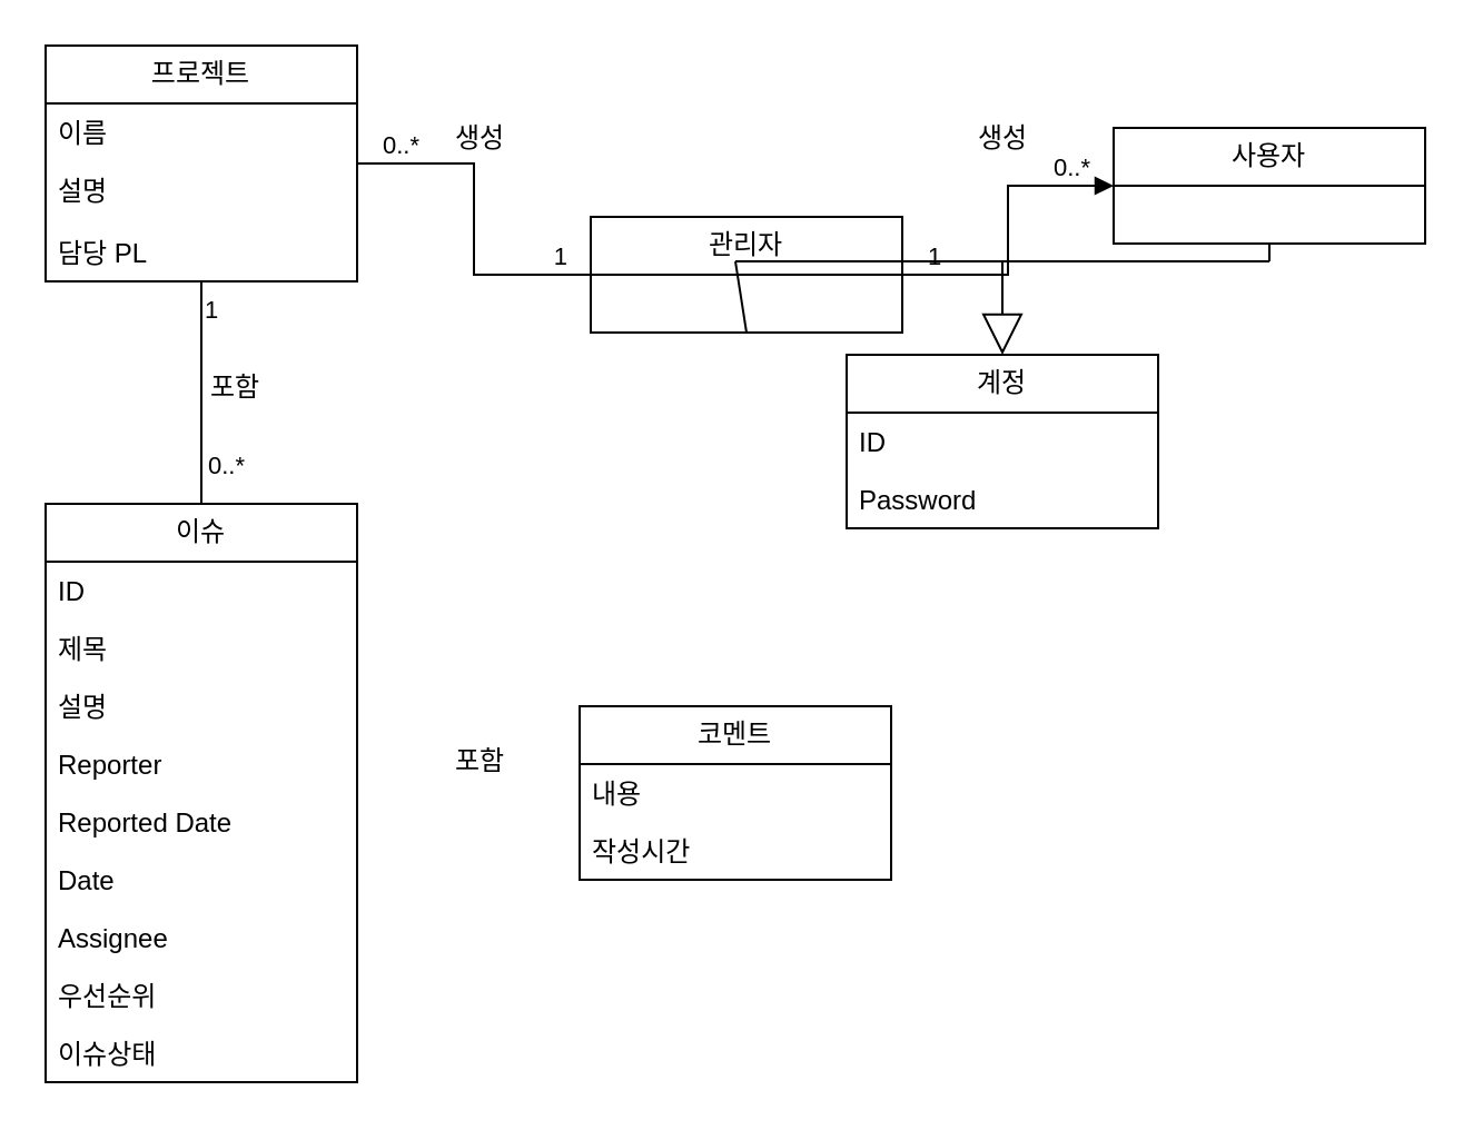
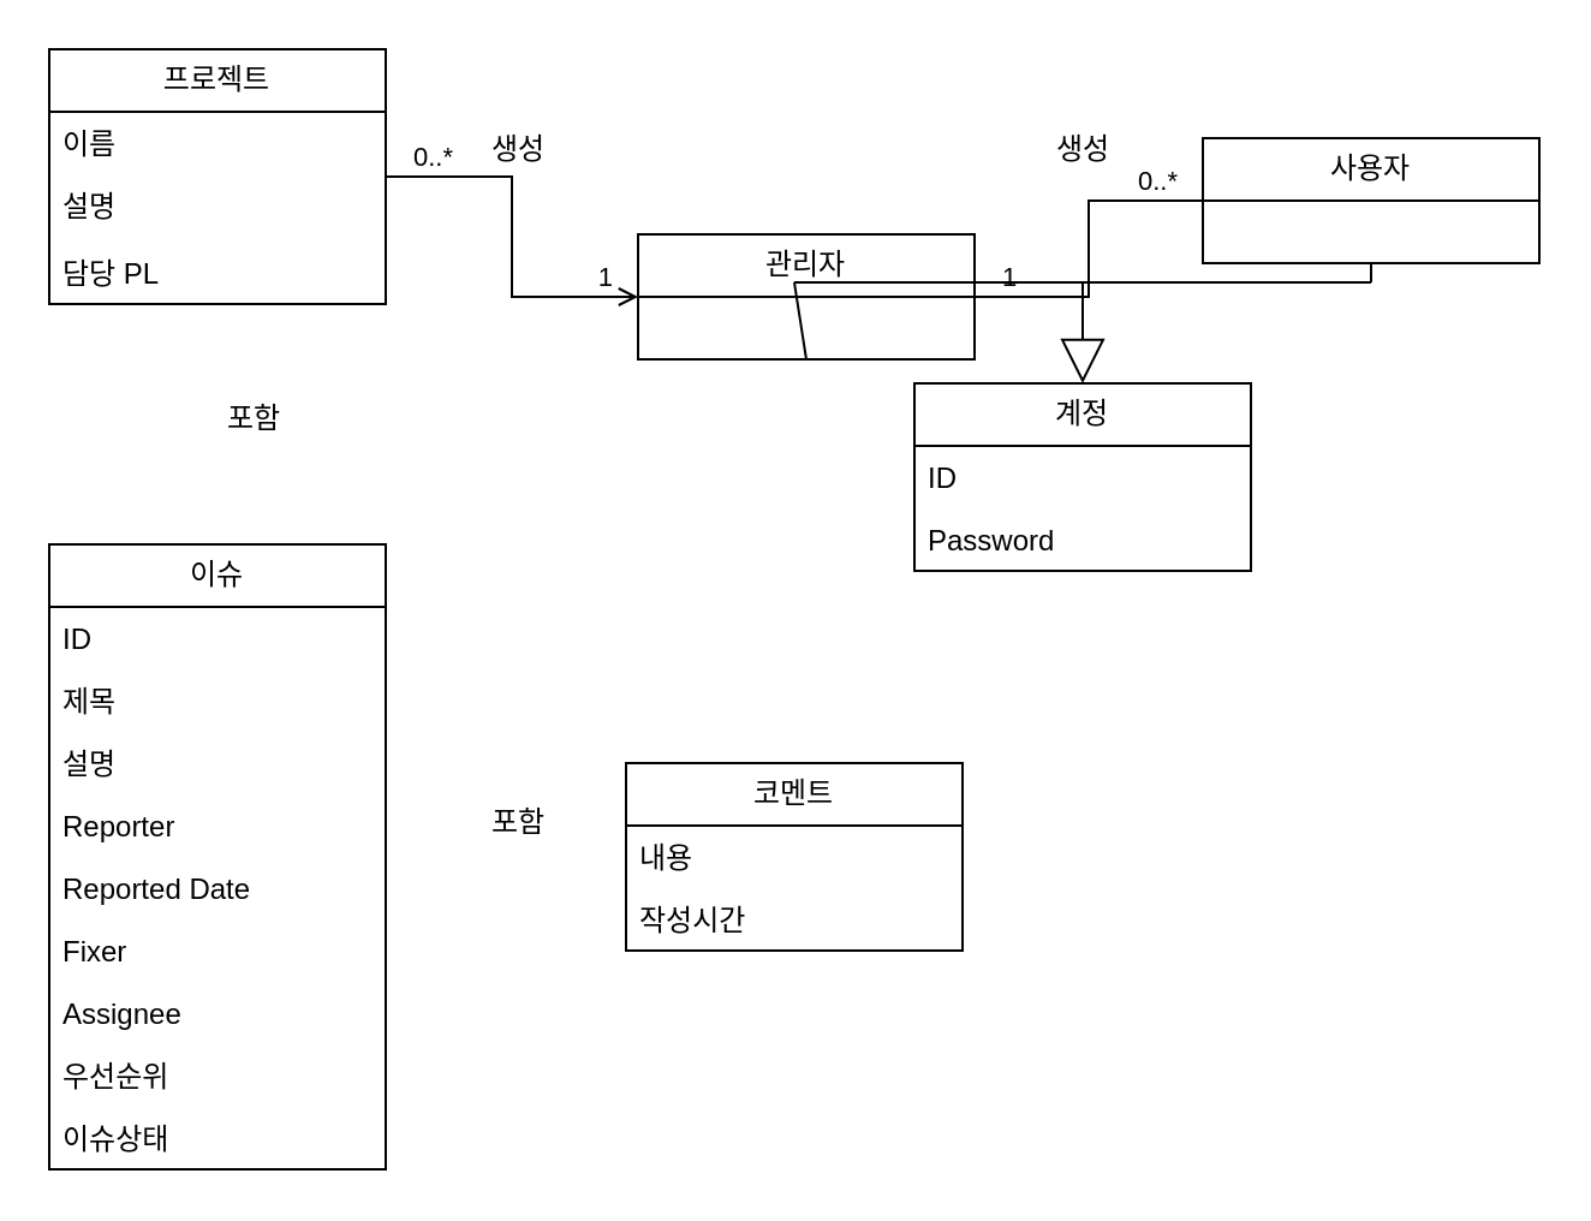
  <mxCell id="0" />
  <mxCell id="1" parent="0" />
  <mxCell id="2" value="관리자" style="swimlane;fontStyle=0;childLayout=stackLayout;horizontal=1;startSize=26;fillColor=none;horizontalStack=0;resizeParent=1;resizeParentMax=0;resizeLast=0;collapsible=1;marginBottom=0;whiteSpace=wrap;html=1;" vertex="1" parent="1"><mxGeometry x="265" y="97" width="140" height="52" as="geometry"><mxRectangle x="340" y="330" width="100" height="30" as="alternateBounds" /></mxGeometry></mxCell>
  <mxCell id="3" value="사용자" style="swimlane;fontStyle=0;childLayout=stackLayout;horizontal=1;startSize=26;fillColor=none;horizontalStack=0;resizeParent=1;resizeParentMax=0;resizeLast=0;collapsible=1;marginBottom=0;whiteSpace=wrap;html=1;" vertex="1" parent="1"><mxGeometry x="500" y="57" width="140" height="52" as="geometry" /></mxCell>
  <mxCell id="4" value="프로젝트" style="swimlane;fontStyle=0;childLayout=stackLayout;horizontal=1;startSize=26;fillColor=none;horizontalStack=0;resizeParent=1;resizeParentMax=0;resizeLast=0;collapsible=1;marginBottom=0;whiteSpace=wrap;html=1;" vertex="1" parent="1"><mxGeometry x="20" y="20" width="140" height="106" as="geometry" /></mxCell>
  <mxCell id="5" value="이름" style="text;strokeColor=none;fillColor=none;align=left;verticalAlign=top;spacingLeft=4;spacingRight=4;overflow=hidden;rotatable=0;points=[[0,0.5],[1,0.5]];portConstraint=eastwest;whiteSpace=wrap;html=1;" vertex="1" parent="4"><mxGeometry y="26" width="140" height="26" as="geometry" /></mxCell>
  <mxCell id="6" value="설명" style="text;strokeColor=none;fillColor=none;align=left;verticalAlign=top;spacingLeft=4;spacingRight=4;overflow=hidden;rotatable=0;points=[[0,0.5],[1,0.5]];portConstraint=eastwest;whiteSpace=wrap;html=1;" vertex="1" parent="4"><mxGeometry y="52" width="140" height="28" as="geometry" /></mxCell>
  <mxCell id="7" value="담당 PL" style="text;strokeColor=none;fillColor=none;align=left;verticalAlign=top;spacingLeft=4;spacingRight=4;overflow=hidden;rotatable=0;points=[[0,0.5],[1,0.5]];portConstraint=eastwest;whiteSpace=wrap;html=1;" vertex="1" parent="4"><mxGeometry y="80" width="140" height="26" as="geometry" /></mxCell>
  <mxCell id="8" value="이슈" style="swimlane;fontStyle=0;childLayout=stackLayout;horizontal=1;startSize=26;fillColor=none;horizontalStack=0;resizeParent=1;resizeParentMax=0;resizeLast=0;collapsible=1;marginBottom=0;whiteSpace=wrap;html=1;" vertex="1" parent="1"><mxGeometry x="20" y="226" width="140" height="260" as="geometry" /></mxCell>
  <mxCell id="9" value="ID" style="text;strokeColor=none;fillColor=none;align=left;verticalAlign=top;spacingLeft=4;spacingRight=4;overflow=hidden;rotatable=0;points=[[0,0.5],[1,0.5]];portConstraint=eastwest;whiteSpace=wrap;html=1;" vertex="1" parent="8"><mxGeometry y="26" width="140" height="26" as="geometry" /></mxCell>
  <mxCell id="10" value="제목" style="text;strokeColor=none;fillColor=none;align=left;verticalAlign=top;spacingLeft=4;spacingRight=4;overflow=hidden;rotatable=0;points=[[0,0.5],[1,0.5]];portConstraint=eastwest;whiteSpace=wrap;html=1;" vertex="1" parent="8"><mxGeometry y="52" width="140" height="26" as="geometry" /></mxCell>
  <mxCell id="11" value="설명" style="text;strokeColor=none;fillColor=none;align=left;verticalAlign=top;spacingLeft=4;spacingRight=4;overflow=hidden;rotatable=0;points=[[0,0.5],[1,0.5]];portConstraint=eastwest;whiteSpace=wrap;html=1;" vertex="1" parent="8"><mxGeometry y="78" width="140" height="26" as="geometry" /></mxCell>
  <mxCell id="12" value="Reporter" style="text;strokeColor=none;fillColor=none;align=left;verticalAlign=top;spacingLeft=4;spacingRight=4;overflow=hidden;rotatable=0;points=[[0,0.5],[1,0.5]];portConstraint=eastwest;whiteSpace=wrap;html=1;" vertex="1" parent="8"><mxGeometry y="104" width="140" height="26" as="geometry" /></mxCell>
  <mxCell id="13" value="Reported Date" style="text;strokeColor=none;fillColor=none;align=left;verticalAlign=top;spacingLeft=4;spacingRight=4;overflow=hidden;rotatable=0;points=[[0,0.5],[1,0.5]];portConstraint=eastwest;whiteSpace=wrap;html=1;" vertex="1" parent="8"><mxGeometry y="130" width="140" height="26" as="geometry" /></mxCell>
- <mxCell id="14" value="Date" style="text;strokeColor=none;fillColor=none;align=left;verticalAlign=top;spacingLeft=4;spacingRight=4;overflow=hidden;rotatable=0;points=[[0,0.5],[1,0.5]];portConstraint=eastwest;whiteSpace=wrap;html=1;" vertex="1" parent="8"><mxGeometry y="156" width="140" height="26" as="geometry" /></mxCell>
+ <mxCell id="14" value="Fixer" style="text;strokeColor=none;fillColor=none;align=left;verticalAlign=top;spacingLeft=4;spacingRight=4;overflow=hidden;rotatable=0;points=[[0,0.5],[1,0.5]];portConstraint=eastwest;whiteSpace=wrap;html=1;" vertex="1" parent="8"><mxGeometry y="156" width="140" height="26" as="geometry" /></mxCell>
  <mxCell id="15" value="Assignee" style="text;strokeColor=none;fillColor=none;align=left;verticalAlign=top;spacingLeft=4;spacingRight=4;overflow=hidden;rotatable=0;points=[[0,0.5],[1,0.5]];portConstraint=eastwest;whiteSpace=wrap;html=1;" vertex="1" parent="8"><mxGeometry y="182" width="140" height="26" as="geometry" /></mxCell>
  <mxCell id="16" value="우선순위" style="text;strokeColor=none;fillColor=none;align=left;verticalAlign=top;spacingLeft=4;spacingRight=4;overflow=hidden;rotatable=0;points=[[0,0.5],[1,0.5]];portConstraint=eastwest;whiteSpace=wrap;html=1;" vertex="1" parent="8"><mxGeometry y="208" width="140" height="26" as="geometry" /></mxCell>
  <mxCell id="17" value="이슈상태" style="text;strokeColor=none;fillColor=none;align=left;verticalAlign=top;spacingLeft=4;spacingRight=4;overflow=hidden;rotatable=0;points=[[0,0.5],[1,0.5]];portConstraint=eastwest;whiteSpace=wrap;html=1;" vertex="1" parent="8"><mxGeometry y="234" width="140" height="26" as="geometry" /></mxCell>
  <mxCell id="18" value="계정" style="swimlane;fontStyle=0;childLayout=stackLayout;horizontal=1;startSize=26;fillColor=none;horizontalStack=0;resizeParent=1;resizeParentMax=0;resizeLast=0;collapsible=1;marginBottom=0;whiteSpace=wrap;html=1;" vertex="1" parent="1"><mxGeometry x="380" y="159" width="140" height="78" as="geometry" /></mxCell>
  <mxCell id="19" value="ID" style="text;strokeColor=none;fillColor=none;align=left;verticalAlign=top;spacingLeft=4;spacingRight=4;overflow=hidden;rotatable=0;points=[[0,0.5],[1,0.5]];portConstraint=eastwest;whiteSpace=wrap;html=1;" vertex="1" parent="18"><mxGeometry y="26" width="140" height="26" as="geometry" /></mxCell>
  <mxCell id="20" value="Password" style="text;strokeColor=none;fillColor=none;align=left;verticalAlign=top;spacingLeft=4;spacingRight=4;overflow=hidden;rotatable=0;points=[[0,0.5],[1,0.5]];portConstraint=eastwest;whiteSpace=wrap;html=1;" vertex="1" parent="18"><mxGeometry y="52" width="140" height="26" as="geometry" /></mxCell>
  <mxCell id="21" value="코멘트" style="swimlane;fontStyle=0;childLayout=stackLayout;horizontal=1;startSize=26;fillColor=none;horizontalStack=0;resizeParent=1;resizeParentMax=0;resizeLast=0;collapsible=1;marginBottom=0;whiteSpace=wrap;html=1;" vertex="1" parent="1"><mxGeometry x="260" y="317" width="140" height="78" as="geometry" /></mxCell>
  <mxCell id="22" value="내용" style="text;strokeColor=none;fillColor=none;align=left;verticalAlign=top;spacingLeft=4;spacingRight=4;overflow=hidden;rotatable=0;points=[[0,0.5],[1,0.5]];portConstraint=eastwest;whiteSpace=wrap;html=1;" vertex="1" parent="21"><mxGeometry y="26" width="140" height="26" as="geometry" /></mxCell>
  <mxCell id="23" value="작성시간" style="text;strokeColor=none;fillColor=none;align=left;verticalAlign=top;spacingLeft=4;spacingRight=4;overflow=hidden;rotatable=0;points=[[0,0.5],[1,0.5]];portConstraint=eastwest;whiteSpace=wrap;html=1;" vertex="1" parent="21"><mxGeometry y="52" width="140" height="26" as="geometry" /></mxCell>
- <mxCell id="24" value="" style="endArrow=none;html=1;edgeStyle=orthogonalEdgeStyle;rounded=0;entryX=0;entryY=0.5;entryDx=0;entryDy=0;" edge="1" parent="1" source="4" target="2"><mxGeometry relative="1" as="geometry"><mxPoint x="260" y="197" as="sourcePoint" /><mxPoint x="420" y="197" as="targetPoint" /></mxGeometry></mxCell>
+ <mxCell id="24" value="" style="endArrow=open;html=1;edgeStyle=orthogonalEdgeStyle;rounded=0;entryX=0;entryY=0.5;entryDx=0;entryDy=0;" edge="1" parent="1" source="4" target="2"><mxGeometry relative="1" as="geometry"><mxPoint x="260" y="197" as="sourcePoint" /><mxPoint x="420" y="197" as="targetPoint" /></mxGeometry></mxCell>
  <mxCell id="25" value="0..*" style="edgeLabel;resizable=0;html=1;align=left;verticalAlign=bottom;" connectable="0" vertex="1" parent="24"><mxGeometry x="-1" relative="1" as="geometry"><mxPoint x="10" as="offset" /></mxGeometry></mxCell>
  <mxCell id="26" value="1" style="edgeLabel;resizable=0;html=1;align=right;verticalAlign=bottom;" connectable="0" vertex="1" parent="24"><mxGeometry x="1" relative="1" as="geometry"><mxPoint x="-10" as="offset" /></mxGeometry></mxCell>
  <mxCell id="27" value="생성" style="text;html=1;align=center;verticalAlign=middle;resizable=0;points=[];autosize=1;strokeColor=none;fillColor=none;" vertex="1" parent="1"><mxGeometry x="190" y="47" width="50" height="30" as="geometry" /></mxCell>
- <mxCell id="28" value="" style="endArrow=block;html=1;edgeStyle=orthogonalEdgeStyle;rounded=0;exitX=1;exitY=0.5;exitDx=0;exitDy=0;entryX=0;entryY=0.5;entryDx=0;entryDy=0;" edge="1" parent="1" source="2" target="3"><mxGeometry relative="1" as="geometry"><mxPoint x="280" y="187" as="sourcePoint" /><mxPoint x="440" y="187" as="targetPoint" /></mxGeometry></mxCell>
+ <mxCell id="28" value="" style="endArrow=none;html=1;edgeStyle=orthogonalEdgeStyle;rounded=0;exitX=1;exitY=0.5;exitDx=0;exitDy=0;entryX=0;entryY=0.5;entryDx=0;entryDy=0;" edge="1" parent="1" source="2" target="3"><mxGeometry relative="1" as="geometry"><mxPoint x="280" y="187" as="sourcePoint" /><mxPoint x="440" y="187" as="targetPoint" /></mxGeometry></mxCell>
  <mxCell id="29" value="1" style="edgeLabel;resizable=0;html=1;align=left;verticalAlign=bottom;" connectable="0" vertex="1" parent="28"><mxGeometry x="-1" relative="1" as="geometry"><mxPoint x="10" as="offset" /></mxGeometry></mxCell>
  <mxCell id="30" value="0..*" style="edgeLabel;resizable=0;html=1;align=right;verticalAlign=bottom;" connectable="0" vertex="1" parent="28"><mxGeometry x="1" relative="1" as="geometry"><mxPoint x="-10" as="offset" /></mxGeometry></mxCell>
  <mxCell id="31" value="생성" style="text;html=1;align=center;verticalAlign=middle;resizable=0;points=[];autosize=1;strokeColor=none;fillColor=none;" vertex="1" parent="1"><mxGeometry x="425" y="47" width="50" height="30" as="geometry" /></mxCell>
  <mxCell id="32" value="" style="endArrow=block;endSize=16;endFill=0;html=1;rounded=0;entryX=0.5;entryY=0;entryDx=0;entryDy=0;" edge="1" parent="1" target="18"><mxGeometry width="160" relative="1" as="geometry"><mxPoint x="450" y="117" as="sourcePoint" /><mxPoint x="440" y="187" as="targetPoint" /></mxGeometry></mxCell>
  <mxCell id="33" value="" style="endArrow=none;html=1;rounded=0;" edge="1" parent="1"><mxGeometry width="50" height="50" relative="1" as="geometry"><mxPoint x="570" y="117" as="sourcePoint" /><mxPoint x="330" y="117" as="targetPoint" /></mxGeometry></mxCell>
  <mxCell id="34" value="" style="endArrow=none;html=1;rounded=0;entryX=0.5;entryY=1;entryDx=0;entryDy=0;" edge="1" parent="1" target="2"><mxGeometry width="50" height="50" relative="1" as="geometry"><mxPoint x="330" y="117" as="sourcePoint" /><mxPoint x="380" y="157" as="targetPoint" /></mxGeometry></mxCell>
  <mxCell id="35" value="" style="endArrow=none;html=1;rounded=0;entryX=0.5;entryY=1;entryDx=0;entryDy=0;" edge="1" parent="1" target="3"><mxGeometry width="50" height="50" relative="1" as="geometry"><mxPoint x="570" y="117" as="sourcePoint" /><mxPoint x="380" y="157" as="targetPoint" /></mxGeometry></mxCell>
- <mxCell id="36" value="" style="endArrow=none;html=1;edgeStyle=orthogonalEdgeStyle;rounded=0;exitX=0.5;exitY=1;exitDx=0;exitDy=0;entryX=0.5;entryY=0;entryDx=0;entryDy=0;" edge="1" parent="1" source="4" target="8"><mxGeometry relative="1" as="geometry"><mxPoint x="280" y="247" as="sourcePoint" /><mxPoint x="440" y="247" as="targetPoint" /></mxGeometry></mxCell>
- <mxCell id="37" value="1" style="edgeLabel;resizable=0;html=1;align=left;verticalAlign=bottom;" connectable="0" vertex="1" parent="36"><mxGeometry x="-1" relative="1" as="geometry"><mxPoint y="21" as="offset" /></mxGeometry></mxCell>
- <mxCell id="38" value="0..*" style="edgeLabel;resizable=0;html=1;align=right;verticalAlign=bottom;" connectable="0" vertex="1" parent="36"><mxGeometry x="1" relative="1" as="geometry"><mxPoint x="20" y="-9" as="offset" /></mxGeometry></mxCell>
  <mxCell id="39" value="포함" style="text;html=1;align=center;verticalAlign=middle;resizable=0;points=[];autosize=1;strokeColor=none;fillColor=none;" vertex="1" parent="1"><mxGeometry x="80" y="159" width="50" height="30" as="geometry" /></mxCell>
  <mxCell id="40" value="포함" style="text;html=1;align=center;verticalAlign=middle;resizable=0;points=[];autosize=1;strokeColor=none;fillColor=none;" vertex="1" parent="1"><mxGeometry x="190" y="327" width="50" height="30" as="geometry" /></mxCell>
